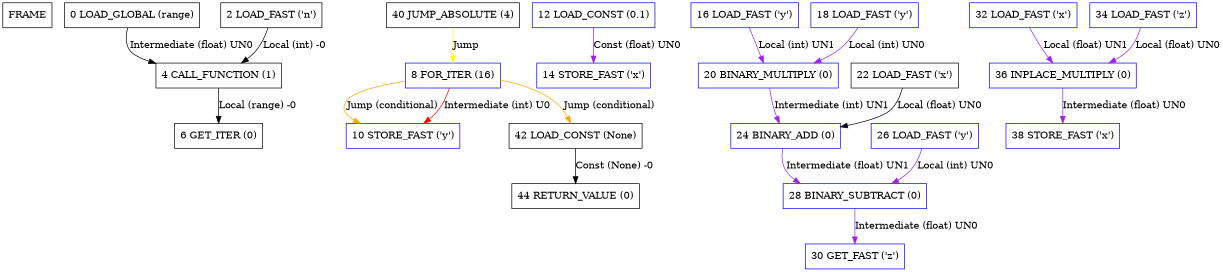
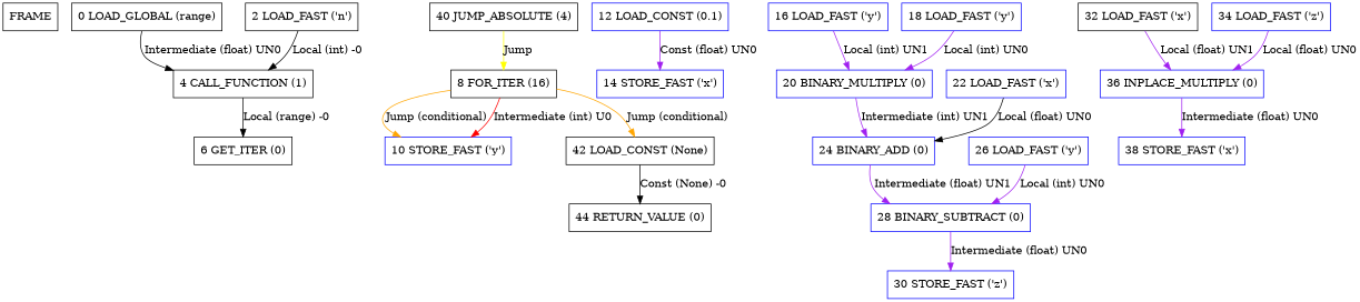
  digraph {
    node [shape=box color=blue]
    edge [color=purple]
    n1 [label=FRAME color=""]
    n2 [color=black label="0 LOAD_GLOBAL (range)"]
    n3 [color=black label="4 CALL_FUNCTION (1)"]
    n4 [color=black label="6 GET_ITER (0)"]
    n5 [color=black label="2 LOAD_FAST ('n')"]
-   n6 [label="8 FOR_ITER (16)"]
+   n6 [color=black label="8 FOR_ITER (16)"]
    n7 [label="10 STORE_FAST ('y')"]
    n8 [color=black label="42 LOAD_CONST (None)"]
    n9 [color=black label="44 RETURN_VALUE (0)"]
    n10 [label="12 LOAD_CONST (0.1)"]
    n11 [label="14 STORE_FAST ('x')"]
    n12 [label="16 LOAD_FAST ('y')"]
    n13 [label="20 BINARY_MULTIPLY (0)"]
    n14 [label="24 BINARY_ADD (0)"]
    n15 [label="18 LOAD_FAST ('y')"]
    n16 [label="28 BINARY_SUBTRACT (0)"]
-   n17 [color=black label="22 LOAD_FAST ('x')"]
-   n18 [label="30 GET_FAST ('z')"]
+   n17 [label="22 LOAD_FAST ('x')"]
+   n18 [label="30 STORE_FAST ('z')"]
    n19 [label="26 LOAD_FAST ('y')"]
-   n20 [label="32 LOAD_FAST ('x')"]
+   n20 [color=black label="32 LOAD_FAST ('x')"]
    n21 [label="36 INPLACE_MULTIPLY (0)"]
    n22 [label="38 STORE_FAST ('x')"]
    n23 [label="34 LOAD_FAST ('z')"]
    n24 [color=black label="40 JUMP_ABSOLUTE (4)"]
    n2 -> n3 [color=black label="Intermediate (float) UN0"]
    n3 -> n4 [color=black label="Local (range) -0"]
    n5 -> n3 [color=black label="Local (int) -0"]
    n6 -> n7 [color=orange label="Jump (conditional)"]
    n6 -> n7 [color=red label="Intermediate (int) U0"]
    n6 -> n8 [color=orange label="Jump (conditional)"]
    n8 -> n9 [color=black label="Const (None) -0"]
    n10 -> n11 [label="Const (float) UN0"]
    n12 -> n13 [label="Local (int) UN1"]
    n13 -> n14 [label="Intermediate (int) UN1"]
    n14 -> n16 [label="Intermediate (float) UN1"]
    n15 -> n13 [label="Local (int) UN0"]
    n16 -> n18 [label="Intermediate (float) UN0"]
    n17 -> n14 [color=black label="Local (float) UN0"]
    n19 -> n16 [label="Local (int) UN0"]
    n20 -> n21 [label="Local (float) UN1"]
    n21 -> n22 [label="Intermediate (float) UN0"]
    n23 -> n21 [label="Local (float) UN0"]
    n24 -> n6 [color=yellow label=Jump]
  }
